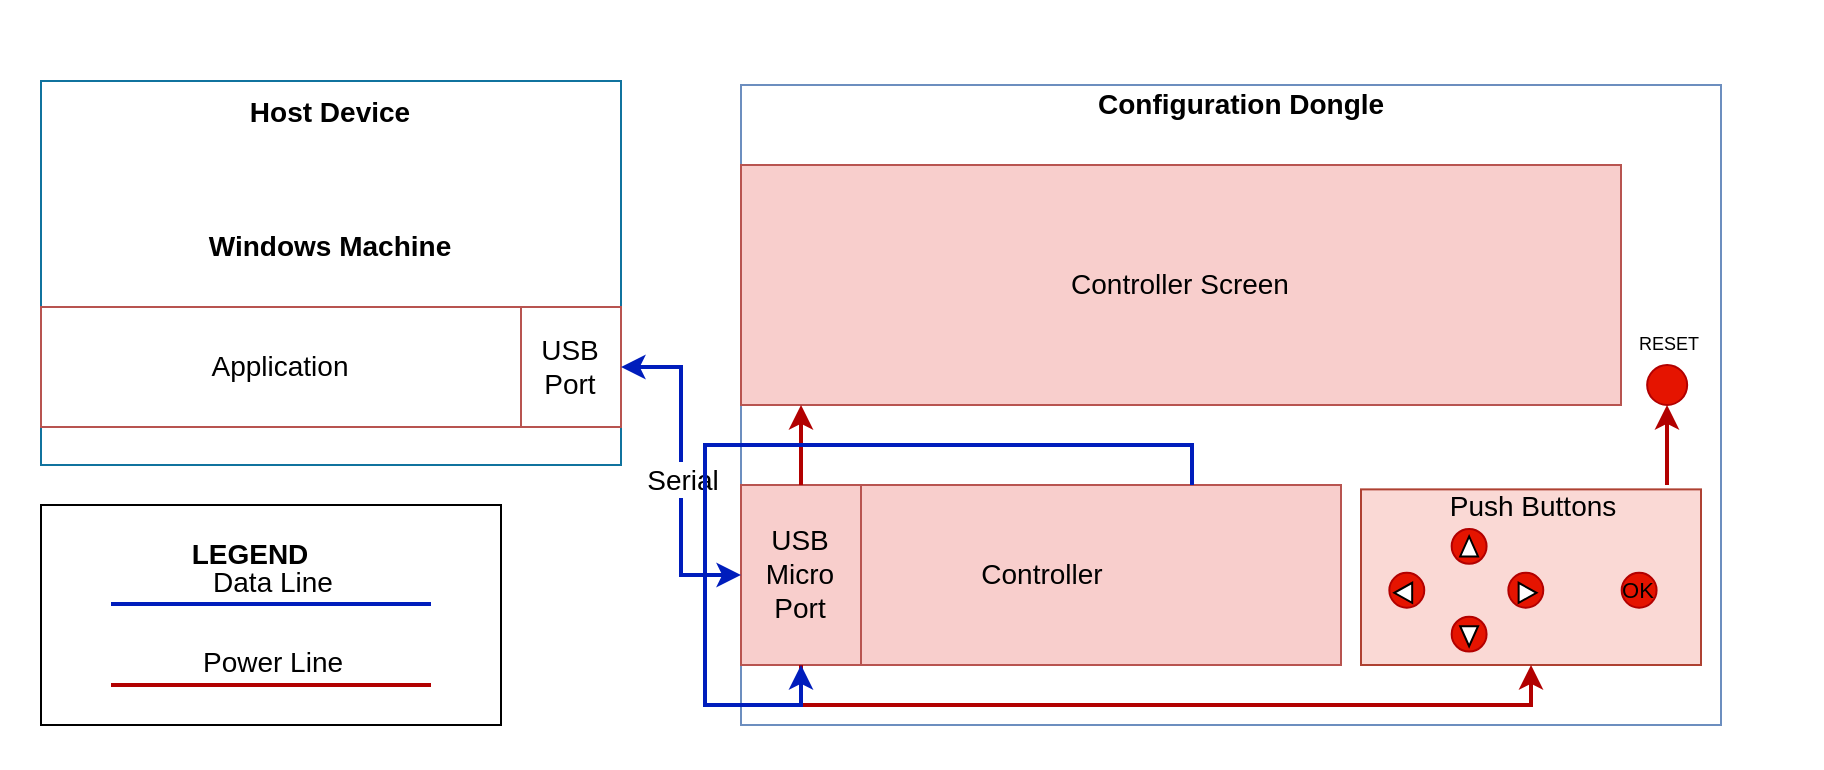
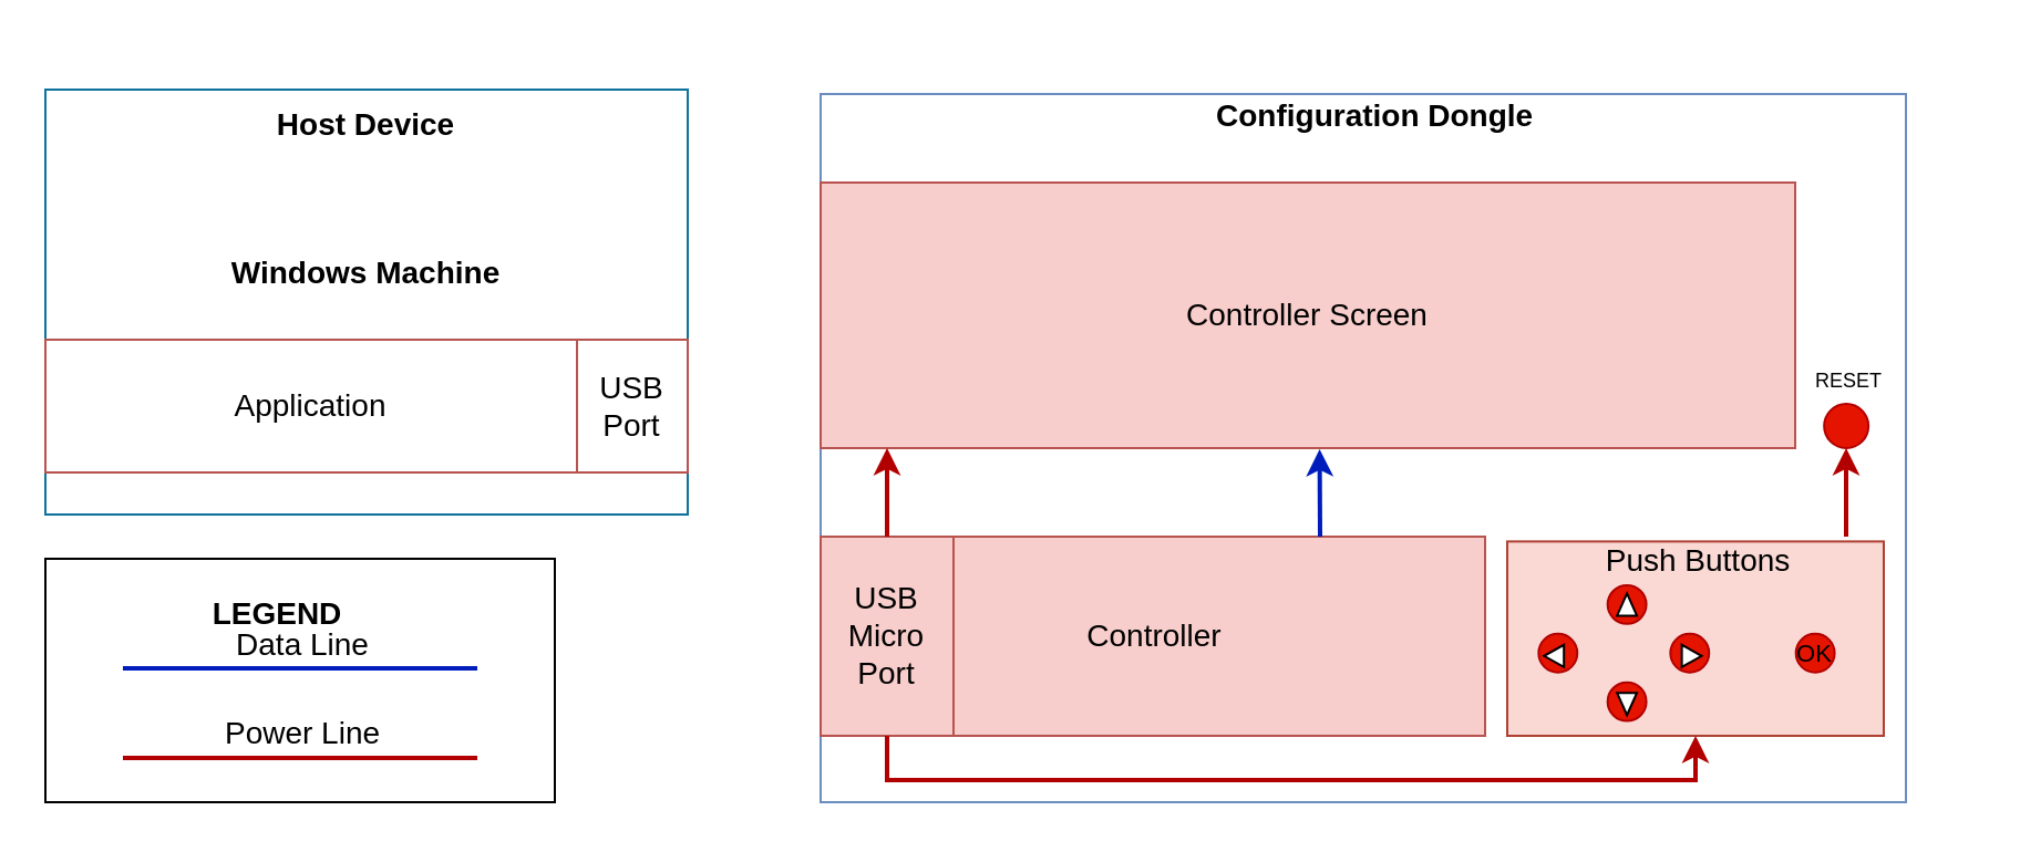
  <mxCell id="0" />
  <mxCell id="1" parent="0" />
  <mxCell id="2" value="" style="rounded=0;whiteSpace=wrap;html=1;labelPosition=center;verticalLabelPosition=middle;align=center;verticalAlign=middle;textDirection=ltr;fillColor=#FFFFFF;strokeColor=#6c8ebf;" parent="1" vertex="1"><mxGeometry x="370" y="42" width="490" height="320" as="geometry" /></mxCell>
  <mxCell id="3" value="Configuration Dongle" style="text;html=1;strokeColor=none;fillColor=none;align=left;verticalAlign=middle;whiteSpace=wrap;rounded=0;fontStyle=1;fontSize=14;" parent="1" vertex="1"><mxGeometry x="546.5" y="32" width="147" height="40" as="geometry" /></mxCell>
  <mxCell id="4" value="Controller Screen" style="rounded=0;whiteSpace=wrap;html=1;fontSize=14;fillColor=#f8cecc;strokeColor=#b85450;" parent="1" vertex="1"><mxGeometry x="370" y="82" width="440" height="120" as="geometry" /></mxCell>
  <mxCell id="5" value="" style="group" parent="1" vertex="1" connectable="0"><mxGeometry x="20" y="252" width="230" height="110" as="geometry" /></mxCell>
  <mxCell id="6" value="" style="rounded=0;whiteSpace=wrap;html=1;fontSize=14;labelPosition=center;verticalLabelPosition=middle;align=center;verticalAlign=middle;" parent="5" vertex="1"><mxGeometry width="230" height="110" as="geometry" /></mxCell>
  <mxCell id="7" value="&lt;b&gt;LEGEND&lt;/b&gt;" style="text;html=1;strokeColor=none;fillColor=none;align=center;verticalAlign=middle;whiteSpace=wrap;rounded=0;fontSize=14;" parent="5" vertex="1"><mxGeometry x="50" y="15" width="110" height="20" as="geometry" /></mxCell>
  <mxCell id="8" value="" style="endArrow=none;html=1;strokeWidth=2;fontSize=14;fillColor=#0050ef;strokeColor=#001DBC;" parent="5" edge="1"><mxGeometry width="50" height="50" relative="1" as="geometry"><mxPoint x="35" y="49.5" as="sourcePoint" /><mxPoint x="195" y="49.5" as="targetPoint" /></mxGeometry></mxCell>
  <mxCell id="9" value="Data Line" style="text;html=1;resizable=0;points=[];align=center;verticalAlign=middle;labelBackgroundColor=#ffffff;fontSize=14;" parent="8" vertex="1" connectable="0"><mxGeometry x="0.487" relative="1" as="geometry"><mxPoint x="-39" y="-11.5" as="offset" /></mxGeometry></mxCell>
  <mxCell id="10" value="" style="endArrow=none;html=1;strokeWidth=2;fontSize=14;fillColor=#e51400;strokeColor=#B20000;" parent="5" edge="1"><mxGeometry width="50" height="50" relative="1" as="geometry"><mxPoint x="35" y="90" as="sourcePoint" /><mxPoint x="195" y="90" as="targetPoint" /></mxGeometry></mxCell>
  <mxCell id="11" value="Power Line" style="text;html=1;resizable=0;points=[];align=center;verticalAlign=middle;labelBackgroundColor=#ffffff;fontSize=14;" parent="10" vertex="1" connectable="0"><mxGeometry x="0.325" y="-2" relative="1" as="geometry"><mxPoint x="-26" y="-14" as="offset" /></mxGeometry></mxCell>
  <mxCell id="12" value="" style="group" vertex="1" connectable="0" parent="1"><mxGeometry x="20" y="20" width="290" height="212" as="geometry" /></mxCell>
  <mxCell id="13" value="" style="group;fillColor=#FFFFFF;strokeColor=#10739e;" parent="12" vertex="1" connectable="0"><mxGeometry y="20" width="290" height="192" as="geometry" /></mxCell>
  <mxCell id="14" value="Application" style="rounded=0;whiteSpace=wrap;html=1;fontSize=14;fillColor=#ffffff;strokeColor=#b85450;" parent="12" vertex="1"><mxGeometry y="133" width="240" height="60" as="geometry" /></mxCell>
  <mxCell id="15" value="&lt;b&gt;Host Device&lt;/b&gt;&lt;br style=&quot;font-size: 14px&quot;&gt;&lt;br&gt;&lt;br&gt;&lt;br style=&quot;font-size: 14px&quot;&gt;&lt;b&gt;Windows Machine&lt;/b&gt;" style="text;html=1;strokeColor=none;fillColor=none;align=center;verticalAlign=middle;whiteSpace=wrap;rounded=0;fontSize=14;" parent="12" vertex="1"><mxGeometry x="77.25" y="32" width="135.5" height="73" as="geometry" /></mxCell>
  <mxCell id="16" value="USB&lt;br&gt;Port" style="rounded=0;whiteSpace=wrap;html=1;fontSize=14;rotation=0;horizontal=1;fillColor=#ffffff;strokeColor=#b85450;" vertex="1" parent="12"><mxGeometry x="240" y="133" width="50" height="60" as="geometry" /></mxCell>
  <mxCell id="17" value="" style="group" vertex="1" connectable="0" parent="1"><mxGeometry x="370" y="242" width="298" height="90" as="geometry" /></mxCell>
  <mxCell id="18" value="" style="group" parent="17" vertex="1" connectable="0"><mxGeometry width="298" height="90" as="geometry" /></mxCell>
  <mxCell id="19" value="Controller" style="rounded=0;whiteSpace=wrap;html=1;fontSize=14;fillColor=#f8cecc;strokeColor=#b85450;" parent="18" vertex="1"><mxGeometry x="2" width="298" height="90" as="geometry" /></mxCell>
  <mxCell id="20" value="USB Micro&lt;br&gt;Port" style="rounded=0;whiteSpace=wrap;html=1;fontSize=14;rotation=0;horizontal=1;fillColor=#f8cecc;strokeColor=#b85450;" parent="18" vertex="1"><mxGeometry width="60" height="90" as="geometry" /></mxCell>
  <mxCell id="21" value="" style="group" vertex="1" connectable="0" parent="1"><mxGeometry x="720" y="232" width="170" height="130.002" as="geometry" /></mxCell>
  <mxCell id="22" style="edgeStyle=orthogonalEdgeStyle;rounded=0;orthogonalLoop=1;jettySize=auto;html=1;exitX=0.5;exitY=1;exitDx=0;exitDy=0;startArrow=classic;startFill=1;strokeColor=#B20000;strokeWidth=2;endArrow=none;endFill=0;fillColor=#e51400;" edge="1" parent="1" source="23"><mxGeometry relative="1" as="geometry"><mxPoint x="833" y="242" as="targetPoint" /><Array as="points"><mxPoint x="833" y="242" /></Array></mxGeometry></mxCell>
  <mxCell id="23" value="" style="ellipse;whiteSpace=wrap;html=1;aspect=fixed;fillColor=#e51400;strokeColor=#B20000;fontColor=#ffffff;" vertex="1" parent="1"><mxGeometry x="823.08" y="182" width="20" height="20" as="geometry" /></mxCell>
  <mxCell id="24" value="" style="ellipse;whiteSpace=wrap;html=1;aspect=fixed;fillColor=#e51400;strokeColor=#B20000;fontColor=#ffffff;" vertex="1" parent="1"><mxGeometry x="830" y="282" width="20" height="20" as="geometry" /></mxCell>
  <mxCell id="25" value="" style="group" vertex="1" connectable="0" parent="1"><mxGeometry x="680" y="242" width="170" height="90" as="geometry" /></mxCell>
  <mxCell id="26" value="&lt;p style=&quot;line-height: 120%&quot;&gt;&lt;br&gt;&lt;/p&gt;" style="rounded=0;whiteSpace=wrap;html=1;verticalAlign=middle;labelPosition=center;verticalLabelPosition=middle;align=center;fillColor=#fad9d5;strokeColor=#ae4132;" vertex="1" parent="25"><mxGeometry y="2.195" width="170" height="87.805" as="geometry" /></mxCell>
  <mxCell id="27" value="&lt;font style=&quot;font-size: 14px&quot;&gt;Push Buttons&lt;/font&gt;" style="text;html=1;strokeColor=none;fillColor=none;align=center;verticalAlign=middle;whiteSpace=wrap;rounded=0;" vertex="1" parent="25"><mxGeometry x="29.747" width="113.333" height="21.951" as="geometry" /></mxCell>
  <mxCell id="28" value="" style="group" vertex="1" connectable="0" parent="25"><mxGeometry x="14.167" y="21.951" width="144.5" height="65.854" as="geometry" /></mxCell>
  <mxCell id="29" value="" style="ellipse;whiteSpace=wrap;html=1;aspect=fixed;fillColor=#e51400;strokeColor=#B20000;fontColor=#ffffff;" vertex="1" parent="28"><mxGeometry x="31.167" width="17.458" height="17.458" as="geometry" /></mxCell>
  <mxCell id="30" value="" style="ellipse;whiteSpace=wrap;html=1;aspect=fixed;fillColor=#e51400;strokeColor=#B20000;fontColor=#ffffff;" vertex="1" parent="28"><mxGeometry x="59.5" y="21.951" width="17.458" height="17.458" as="geometry" /></mxCell>
  <mxCell id="31" value="" style="ellipse;whiteSpace=wrap;html=1;aspect=fixed;fillColor=#e51400;strokeColor=#B20000;fontColor=#ffffff;" vertex="1" parent="28"><mxGeometry y="21.951" width="17.458" height="17.458" as="geometry" /></mxCell>
  <mxCell id="32" value="" style="ellipse;whiteSpace=wrap;html=1;aspect=fixed;fillColor=#e51400;strokeColor=#B20000;fontColor=#ffffff;" vertex="1" parent="28"><mxGeometry x="116.167" y="21.951" width="17.458" height="17.458" as="geometry" /></mxCell>
  <mxCell id="33" value="" style="ellipse;whiteSpace=wrap;html=1;aspect=fixed;fillColor=#e51400;strokeColor=#B20000;fontColor=#ffffff;" vertex="1" parent="28"><mxGeometry x="31.167" y="43.902" width="17.458" height="17.458" as="geometry" /></mxCell>
  <mxCell id="34" value="&lt;font style=&quot;font-size: 11px;&quot;&gt;OK&lt;/font&gt;" style="text;html=1;strokeColor=none;fillColor=none;align=center;verticalAlign=middle;whiteSpace=wrap;rounded=0;fontSize=11;" vertex="1" parent="28"><mxGeometry x="106.999" y="20.949" width="35.789" height="20" as="geometry" /></mxCell>
  <mxCell id="35" value="" style="html=1;shadow=0;dashed=0;align=center;verticalAlign=middle;shape=mxgraph.arrows2.arrow;dy=0.6;dx=40;notch=0;fontSize=9;" vertex="1" parent="28"><mxGeometry x="64.651" y="26.949" width="8.947" height="10" as="geometry" /></mxCell>
  <mxCell id="36" value="" style="html=1;shadow=0;dashed=0;align=center;verticalAlign=middle;shape=mxgraph.arrows2.arrow;dy=0.6;dx=40;notch=0;fontSize=9;direction=south;" vertex="1" parent="28"><mxGeometry x="35.42" y="48.659" width="8.947" height="10" as="geometry" /></mxCell>
  <mxCell id="37" value="" style="html=1;shadow=0;dashed=0;align=center;verticalAlign=middle;shape=mxgraph.arrows2.arrow;dy=0.6;dx=40;notch=0;fontSize=9;direction=west;" vertex="1" parent="28"><mxGeometry x="2.466" y="26.949" width="8.947" height="10" as="geometry" /></mxCell>
  <mxCell id="38" value="" style="html=1;shadow=0;dashed=0;align=center;verticalAlign=middle;shape=mxgraph.arrows2.arrow;dy=0.6;dx=40;notch=0;fontSize=9;direction=north;" vertex="1" parent="28"><mxGeometry x="35.42" y="3.759" width="8.947" height="10" as="geometry" /></mxCell>
- <mxCell id="39" style="edgeStyle=orthogonalEdgeStyle;rounded=0;orthogonalLoop=1;jettySize=auto;html=1;entryX=0;entryY=0.5;entryDx=0;entryDy=0;strokeWidth=2;startArrow=classic;startFill=1;strokeColor=#001DBC;" edge="1" parent="1" source="16" target="20"><mxGeometry relative="1" as="geometry" /></mxCell>
- <mxCell id="40" value="&lt;font style=&quot;font-size: 14px&quot;&gt;Serial&lt;/font&gt;" style="edgeLabel;html=1;align=center;verticalAlign=middle;resizable=0;points=[];fontSize=15;" vertex="1" connectable="0" parent="39"><mxGeometry x="0.223" y="2" relative="1" as="geometry"><mxPoint x="-2" y="-14.33" as="offset" /></mxGeometry></mxCell>
  <mxCell id="41" value="" style="edgeStyle=orthogonalEdgeStyle;rounded=0;orthogonalLoop=1;jettySize=auto;html=1;startArrow=none;startFill=0;endArrow=classic;endFill=1;strokeColor=#B20000;strokeWidth=2;fontSize=24;fillColor=#e51400;" edge="1" parent="1" source="20" target="4"><mxGeometry relative="1" as="geometry"><Array as="points"><mxPoint x="400" y="222" /><mxPoint x="400" y="222" /></Array></mxGeometry></mxCell>
  <mxCell id="42" value="RESET" style="text;html=1;align=center;verticalAlign=middle;resizable=0;points=[];autosize=1;fontSize=9;" vertex="1" parent="1"><mxGeometry x="809" y="162" width="50" height="20" as="geometry" /></mxCell>
  <mxCell id="43" style="edgeStyle=orthogonalEdgeStyle;rounded=0;orthogonalLoop=1;jettySize=auto;html=1;entryX=0.5;entryY=1;entryDx=0;entryDy=0;startArrow=none;startFill=0;endArrow=classic;endFill=1;strokeColor=#B20000;strokeWidth=2;fontSize=9;fillColor=#e51400;" edge="1" parent="1" source="20" target="26"><mxGeometry relative="1" as="geometry"><Array as="points"><mxPoint x="400" y="352" /><mxPoint x="765" y="352" /></Array></mxGeometry></mxCell>
- <mxCell id="44" style="edgeStyle=orthogonalEdgeStyle;rounded=0;orthogonalLoop=1;jettySize=auto;html=1;exitX=0.75;exitY=0;exitDx=0;exitDy=0;startArrow=none;startFill=0;endArrow=classic;endFill=1;strokeColor=#001DBC;strokeWidth=2;fontSize=9;fillColor=#e51400;" edge="1" parent="1" source="19" target="20"><mxGeometry relative="1" as="geometry" /></mxCell>
+ <mxCell id="44" style="edgeStyle=orthogonalEdgeStyle;rounded=0;orthogonalLoop=1;jettySize=auto;html=1;exitX=0.75;exitY=0;exitDx=0;exitDy=0;entryX=0.512;entryY=1.004;entryDx=0;entryDy=0;entryPerimeter=0;startArrow=none;startFill=0;endArrow=classic;endFill=1;strokeColor=#001DBC;strokeWidth=2;fontSize=9;fillColor=#e51400;" edge="1" parent="1" source="19" target="4"><mxGeometry relative="1" as="geometry" /></mxCell>
